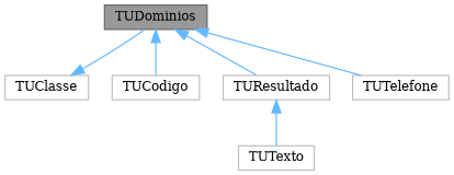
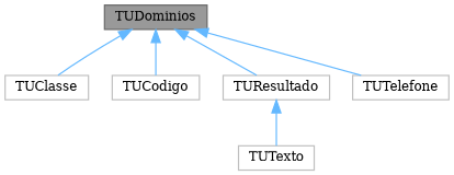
  digraph {
    fontname="DejaVu Serif"
    node [color=grey75 fillcolor=white fontname="DejaVu Serif" fontsize=10 shape=box style=filled]
    edge [color=steelblue1 dir=back fontname="DejaVu Serif" fontsize=10 labelfontname=Helvetica labelfontsize=10 style=solid]
    n1 [color=gray40 fillcolor=grey60 fontcolor=black height=0.2 label=TUDominios width=0.4]
    n2 [height=0.2 label=TUClasse width=0.4]
    n3 [height=0.2 label=TUCodigo width=0.4]
    n4 [height=0.2 label=TUResultado width=0.4]
    n5 [height=0.2 label=TUTelefone width=0.4]
    n6 [height=0.2 label=TUTexto width=0.4]
-   n2 -> n1
+   n1 -> n2
    n1 -> n3
    n1 -> n4
    n1 -> n5
    n4 -> n6
  }
